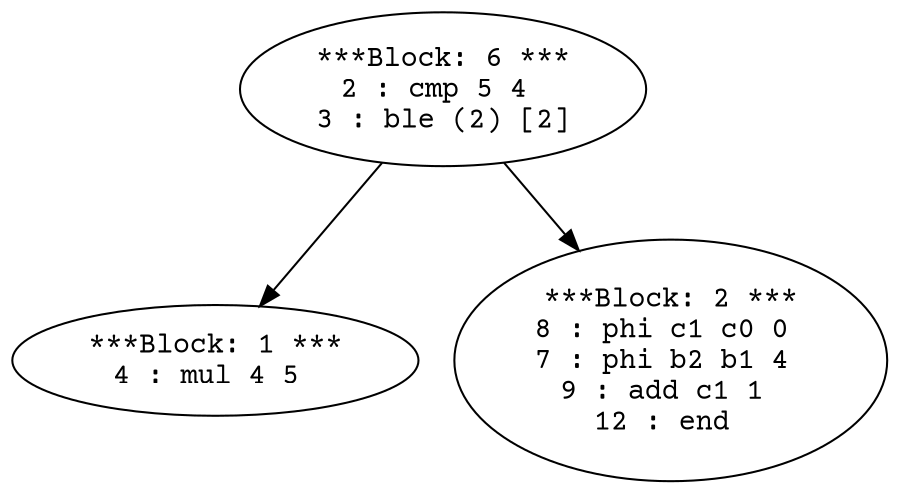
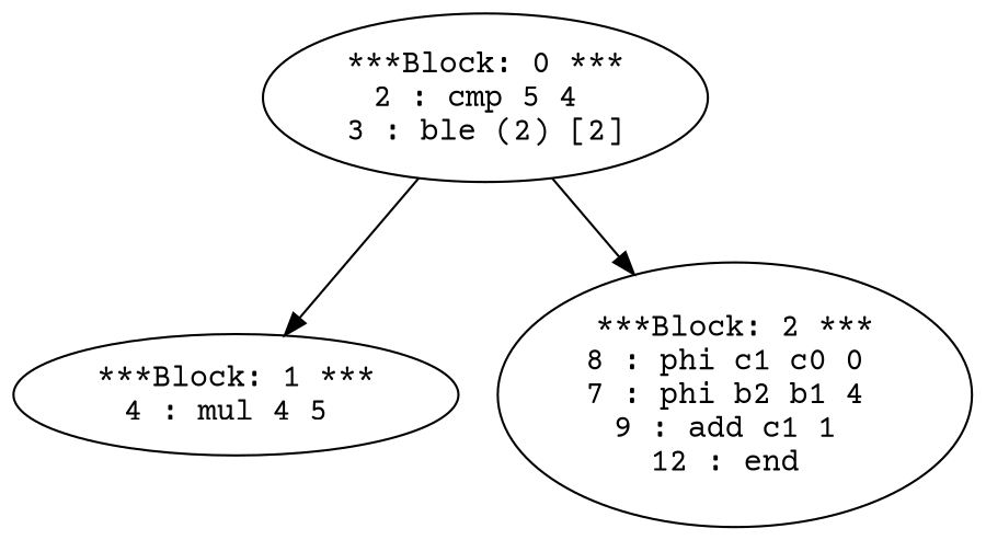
  digraph {
    fontname="Courier Prime"
    node [shape=ellipse fontname="Courier Prime"]
    edge [fontname="Courier Prime"]
-   n1 [label="***Block: 6 ***\n2 : cmp 5 4 \n3 : ble (2) [2]\n"]
+   n1 [label="***Block: 0 ***\n2 : cmp 5 4 \n3 : ble (2) [2]\n"]
    n2 [label="***Block: 1 ***\n4 : mul 4 5 \n"]
    n3 [label="***Block: 2 ***\n8 : phi c1 c0 0 \n7 : phi b2 b1 4 \n9 : add c1 1 \n12 : end \n"]
    n1 -> n2
    n1 -> n3
  }
